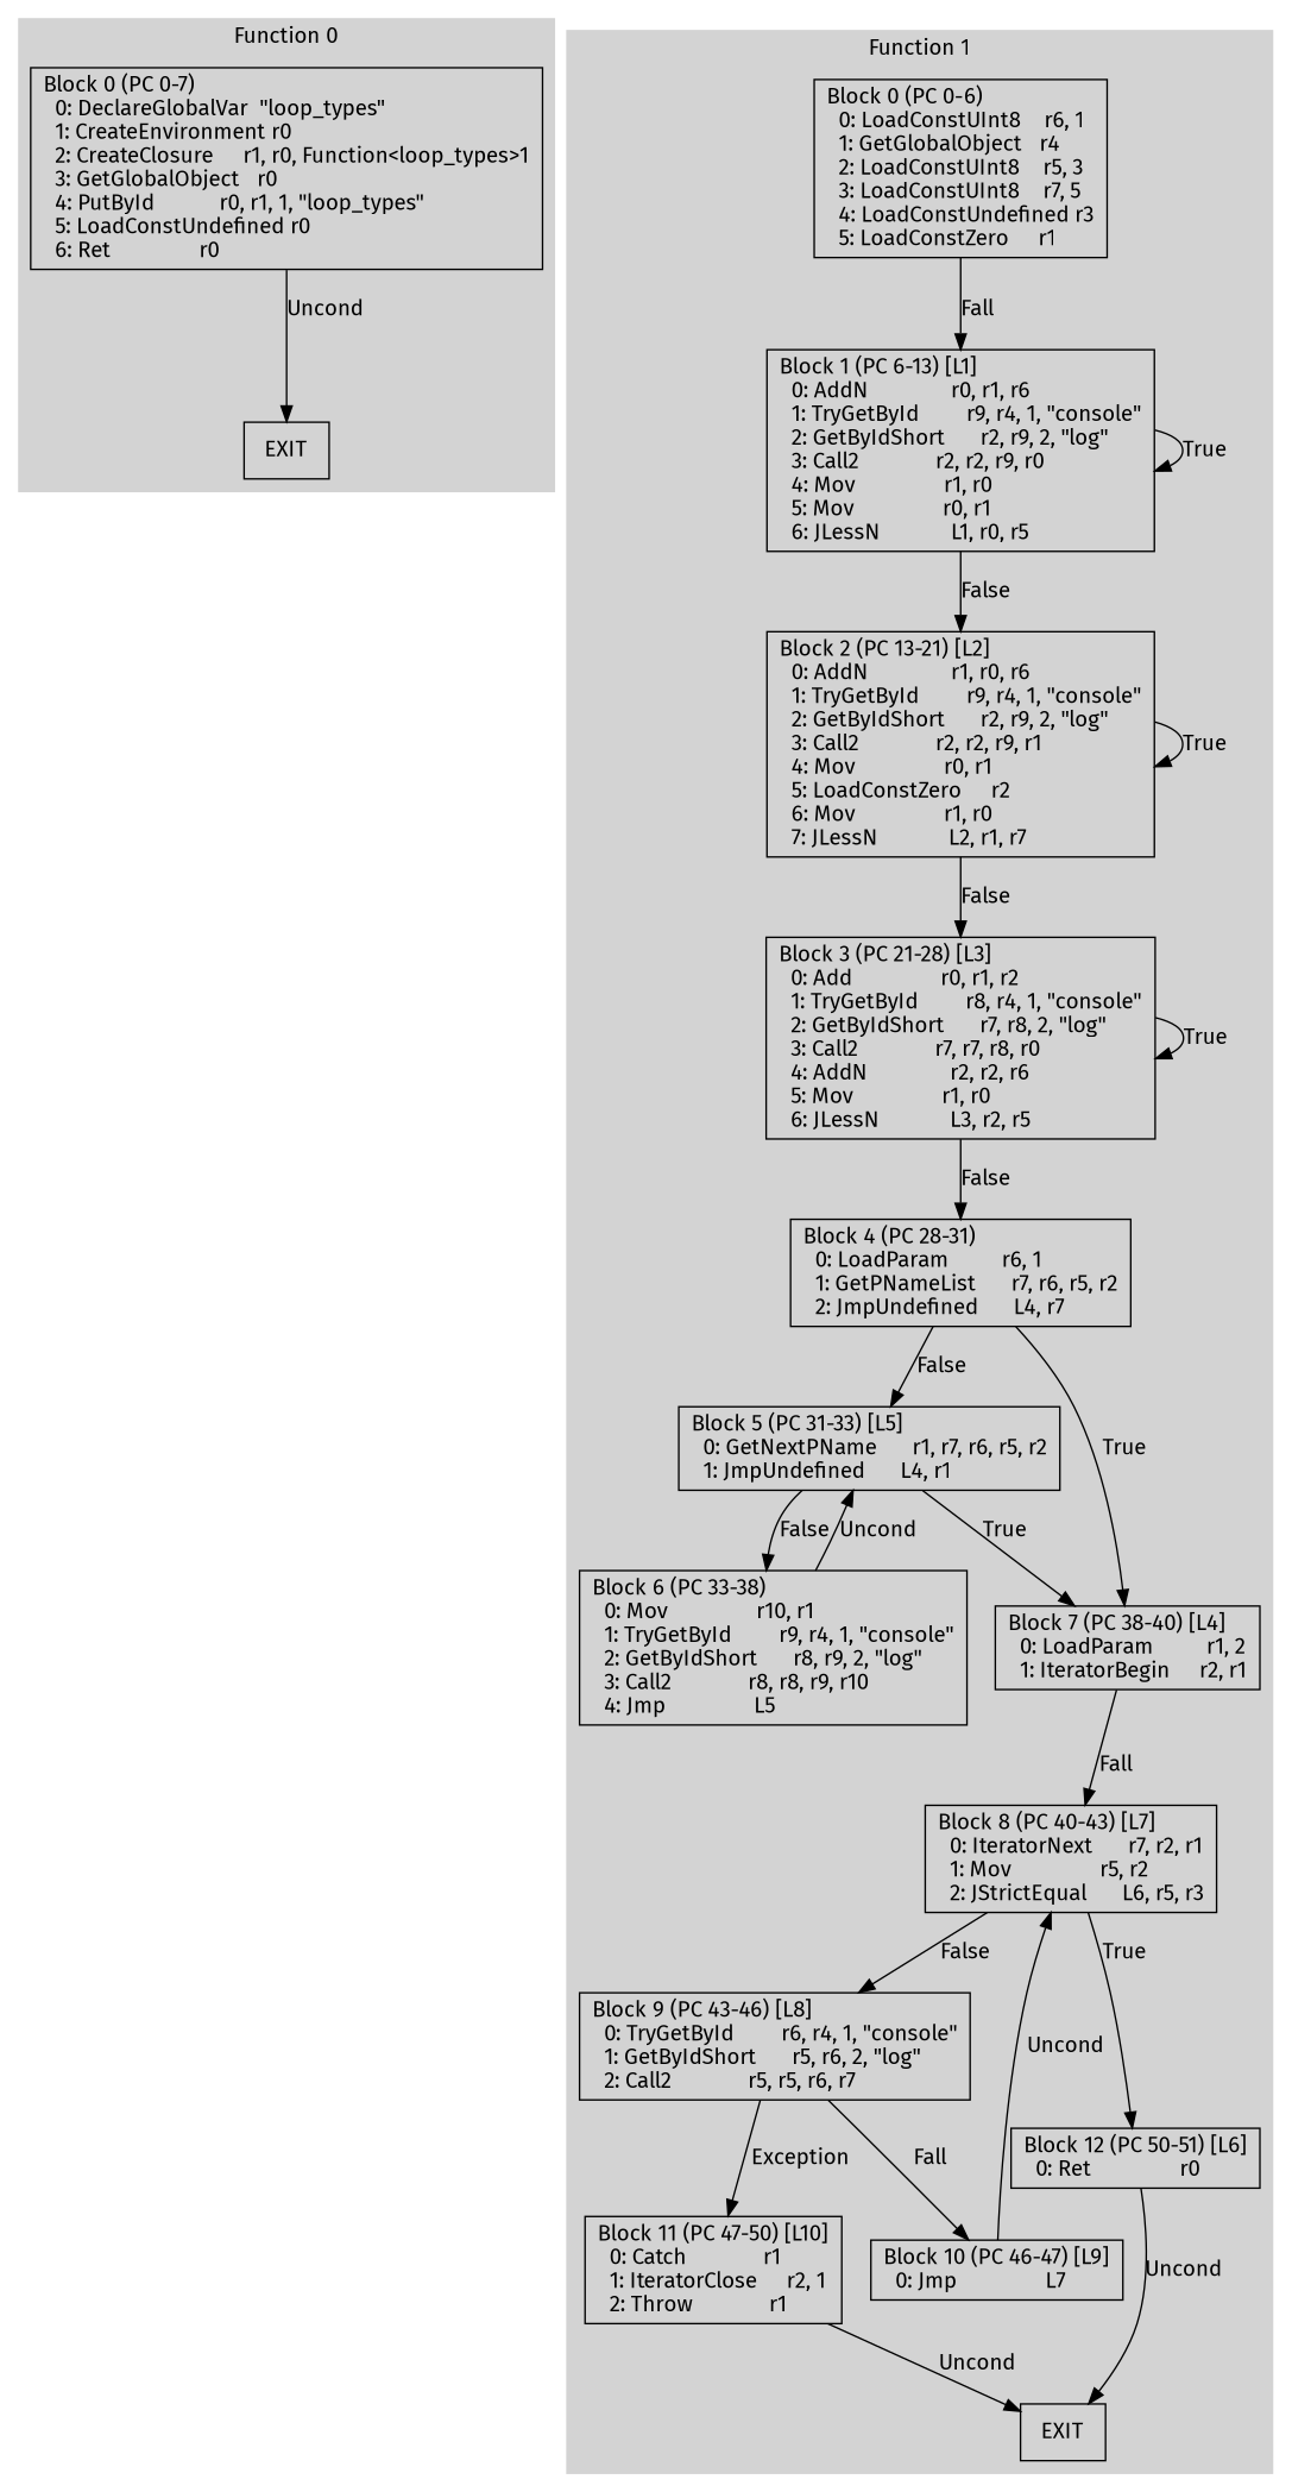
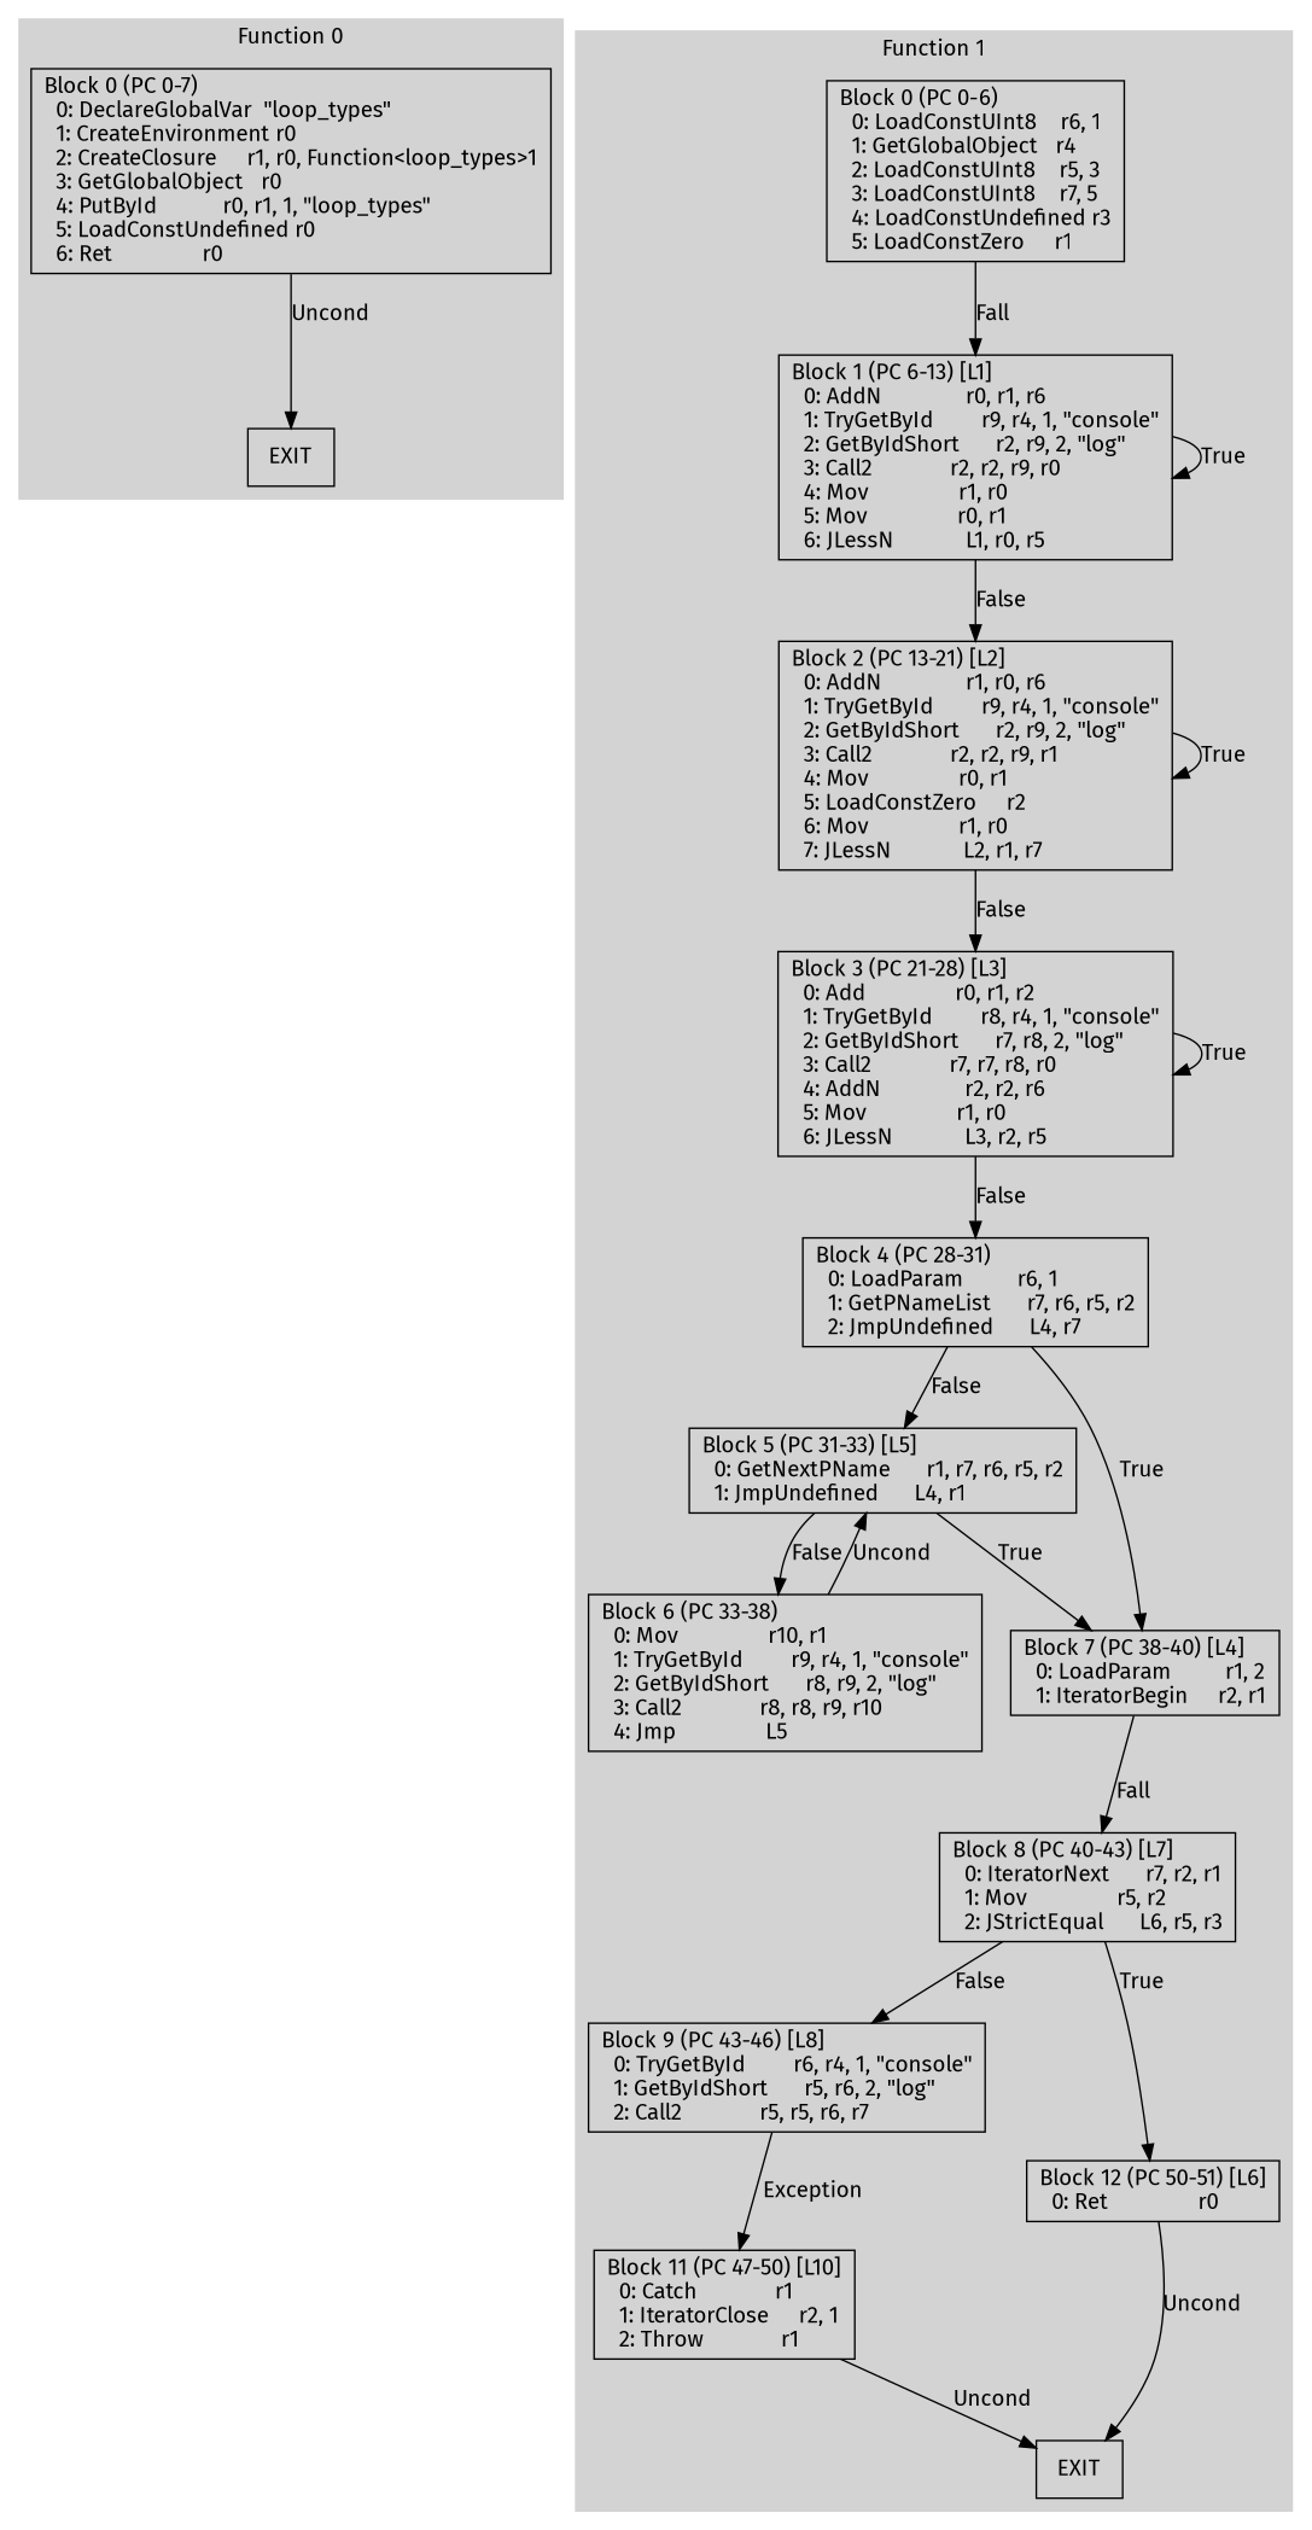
  digraph {
    rankdir=TB
    fontname="Fira Sans"
    node [fontname="Fira Sans" shape=box]
    edge [fontname="Fira Sans"]
    n1 [label="Block 0 (PC 0-7)\l  0: DeclareGlobalVar  \"loop_types\"\l  1: CreateEnvironment r0\l  2: CreateClosure     r1, r0, Function<loop_types>1\l  3: GetGlobalObject   r0\l  4: PutById           r0, r1, 1, \"loop_types\"\l  5: LoadConstUndefined r0\l  6: Ret               r0\l"]
    n2 [label=EXIT]
    n3 [label="Block 0 (PC 0-6)\l  0: LoadConstUInt8    r6, 1\l  1: GetGlobalObject   r4\l  2: LoadConstUInt8    r5, 3\l  3: LoadConstUInt8    r7, 5\l  4: LoadConstUndefined r3\l  5: LoadConstZero     r1\l"]
    n4 [label="Block 1 (PC 6-13) [L1]\l  0: AddN              r0, r1, r6\l  1: TryGetById        r9, r4, 1, \"console\"\l  2: GetByIdShort      r2, r9, 2, \"log\"\l  3: Call2             r2, r2, r9, r0\l  4: Mov               r1, r0\l  5: Mov               r0, r1\l  6: JLessN            L1, r0, r5\l"]
    n5 [label="Block 2 (PC 13-21) [L2]\l  0: AddN              r1, r0, r6\l  1: TryGetById        r9, r4, 1, \"console\"\l  2: GetByIdShort      r2, r9, 2, \"log\"\l  3: Call2             r2, r2, r9, r1\l  4: Mov               r0, r1\l  5: LoadConstZero     r2\l  6: Mov               r1, r0\l  7: JLessN            L2, r1, r7\l"]
    n6 [label="Block 3 (PC 21-28) [L3]\l  0: Add               r0, r1, r2\l  1: TryGetById        r8, r4, 1, \"console\"\l  2: GetByIdShort      r7, r8, 2, \"log\"\l  3: Call2             r7, r7, r8, r0\l  4: AddN              r2, r2, r6\l  5: Mov               r1, r0\l  6: JLessN            L3, r2, r5\l"]
    n7 [label="Block 4 (PC 28-31)\l  0: LoadParam         r6, 1\l  1: GetPNameList      r7, r6, r5, r2\l  2: JmpUndefined      L4, r7\l"]
    n8 [label="Block 5 (PC 31-33) [L5]\l  0: GetNextPName      r1, r7, r6, r5, r2\l  1: JmpUndefined      L4, r1\l"]
    n9 [label="Block 7 (PC 38-40) [L4]\l  0: LoadParam         r1, 2\l  1: IteratorBegin     r2, r1\l"]
    n10 [label="Block 6 (PC 33-38)\l  0: Mov               r10, r1\l  1: TryGetById        r9, r4, 1, \"console\"\l  2: GetByIdShort      r8, r9, 2, \"log\"\l  3: Call2             r8, r8, r9, r10\l  4: Jmp               L5\l"]
    n11 [label="Block 8 (PC 40-43) [L7]\l  0: IteratorNext      r7, r2, r1\l  1: Mov               r5, r2\l  2: JStrictEqual      L6, r5, r3\l"]
    n12 [label="Block 9 (PC 43-46) [L8]\l  0: TryGetById        r6, r4, 1, \"console\"\l  1: GetByIdShort      r5, r6, 2, \"log\"\l  2: Call2             r5, r5, r6, r7\l"]
    n13 [label="Block 12 (PC 50-51) [L6]\l  0: Ret               r0\l"]
-   n14 [label="Block 10 (PC 46-47) [L9]\l  0: Jmp               L7\l"]
    n15 [label="Block 11 (PC 47-50) [L10]\l  0: Catch             r1\l  1: IteratorClose     r2, 1\l  2: Throw             r1\l"]
    n16 [label=EXIT]
    subgraph cluster_1 {
      color=lightgrey
      label="Function 0"
      style=filled
      n1
      n2
    }
    subgraph cluster_2 {
      color=lightgrey
      label="Function 1"
      style=filled
      n3
      n4
      n5
      n6
      n7
      n8
      n9
      n10
      n11
      n12
      n13
-     n14
      n15
      n16
    }
    n1 -> n2 [label=Uncond]
    n3 -> n4 [label=Fall]
    n4 -> n4 [label=True]
    n4 -> n5 [label=False]
    n5 -> n5 [label=True]
    n5 -> n6 [label=False]
    n6 -> n6 [label=True]
    n6 -> n7 [label=False]
    n7 -> n8 [label=False]
    n7 -> n9 [label=True]
    n8 -> n9 [label=True]
    n8 -> n10 [label=False]
    n9 -> n11 [label=Fall]
    n10 -> n8 [label=Uncond]
    n11 -> n12 [label=False]
    n11 -> n13 [label=True]
-   n12 -> n14 [label=Fall]
    n12 -> n15 [label=Exception]
    n13 -> n16 [label=Uncond]
-   n14 -> n11 [label=Uncond]
    n15 -> n16 [label=Uncond]
  }
